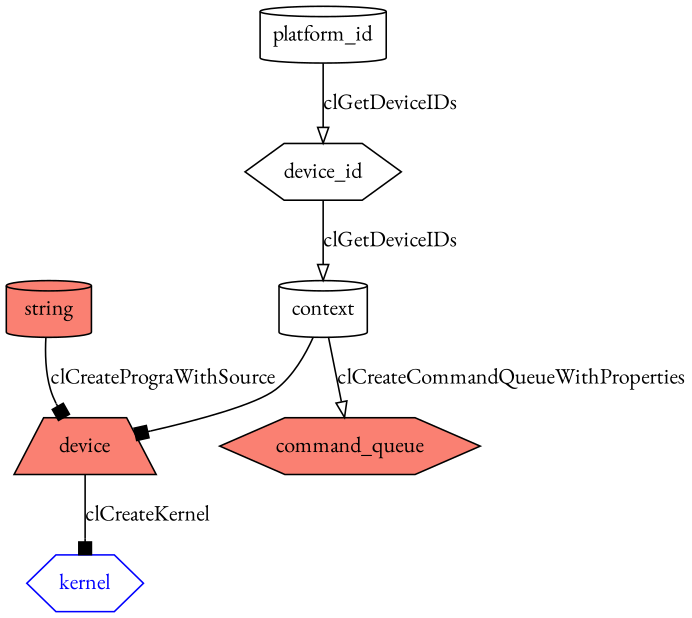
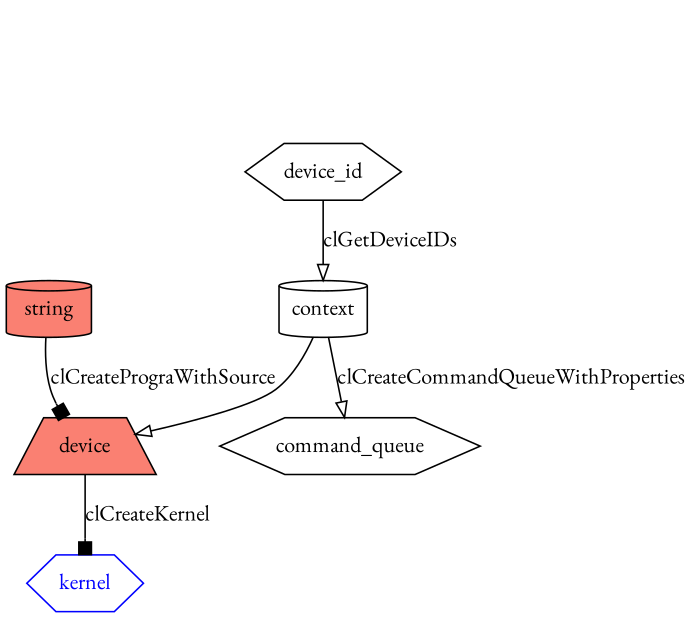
  digraph {
    fontname="EB Garamond"
    node [fillcolor=white fontname="EB Garamond" shape=hexagon style=filled]
    edge [arrowhead=onormal fontname="EB Garamond"]
    device_id
-   platform_id [shape=cylinder]
    context [shape=cylinder]
-   command_queue [fillcolor=salmon]
+   command_queue
    n5 [fillcolor=salmon label=device shape=trapezium]
    kernel [color=blue fontcolor=blue]
    string [fillcolor=salmon shape=cylinder]
    device_id -> context [label=clGetDeviceIDs]
-   platform_id -> device_id [label=clGetDeviceIDs]
    context -> command_queue [label=clCreateCommandQueueWithProperties]
-   context -> n5 [arrowhead=box]
+   context -> n5
    n5 -> kernel [arrowhead=box label=clCreateKernel]
    string -> n5 [arrowhead=box label=clCreatePrograWithSource]
  }
